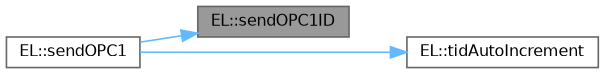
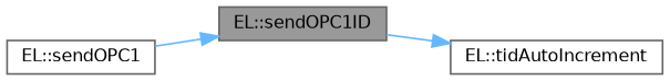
  digraph {
    rankdir=LR
    node [color=grey40 fillcolor=white fontname=Helvetica fontsize=10 shape=box style=filled]
    edge [color=steelblue1 fontname=Helvetica fontsize=10 labelfontname=Helvetica labelfontsize=10 style=solid]
    n1 [color=gray40 fillcolor=grey60 fontcolor=black height=0.2 label="EL::sendOPC1ID" width=0.4]
    n2 [height=0.2 label="EL::tidAutoIncrement" width=0.4]
    n3 [height=0.2 label="EL::sendOPC1" width=0.4]
-   n3 -> n2
+   n1 -> n2
    n3 -> n1
  }
